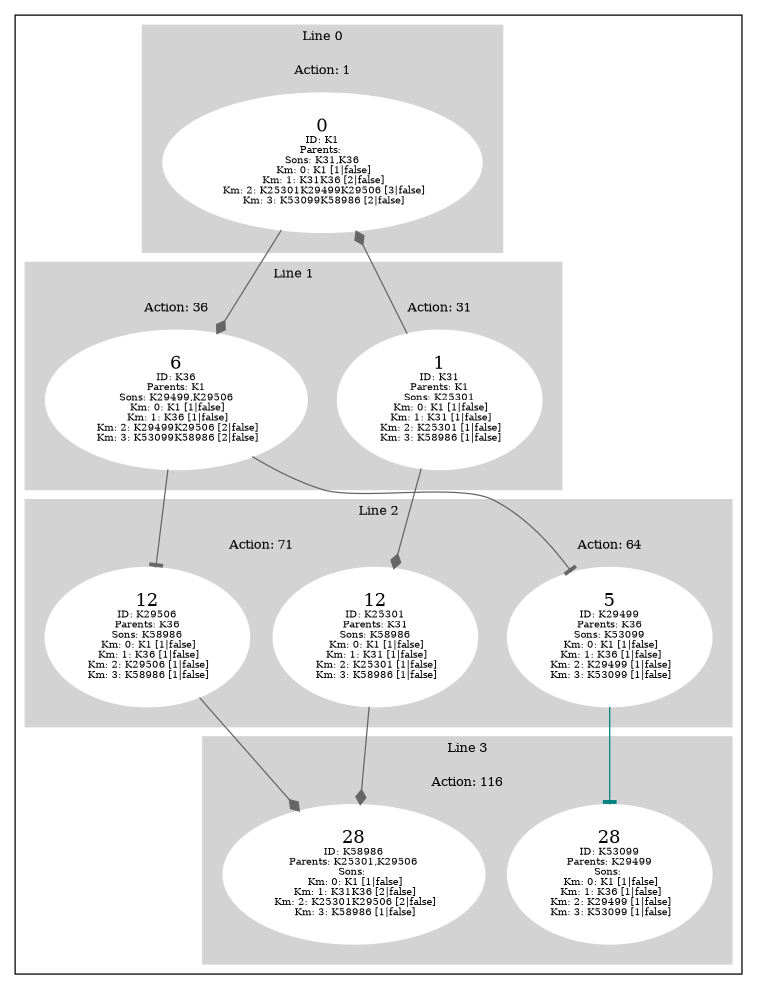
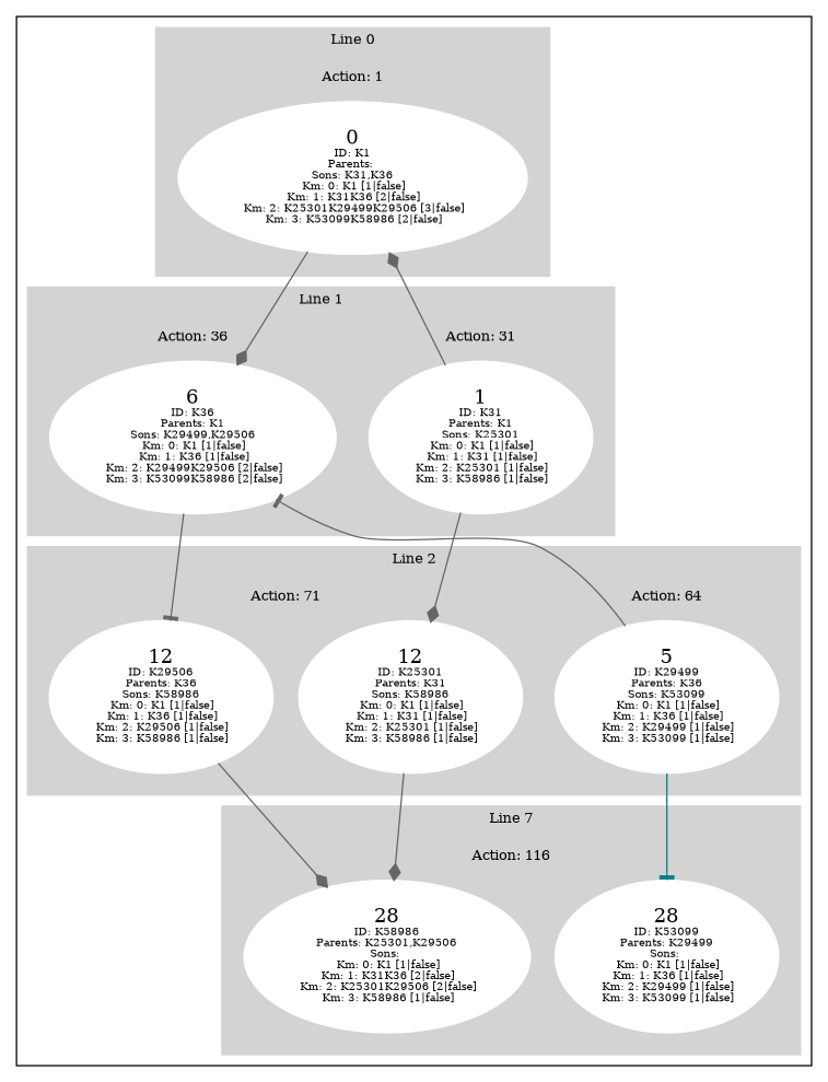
  digraph {
    node [color=white style=filled]
    edge [arrowhead=diamond color=gray40]
    n1 [label=<0<BR /><FONT POINT-SIZE="8">ID: K1</FONT><BR /><FONT POINT-SIZE="8">Parents: </FONT><BR /><FONT POINT-SIZE="8">Sons: K31,K36</FONT><BR /><FONT POINT-SIZE="8"> Km: 0: K1 [1|false]</FONT><BR /><FONT POINT-SIZE="8"> Km: 1: K31K36 [2|false]</FONT><BR /><FONT POINT-SIZE="8"> Km: 2: K25301K29499K29506 [3|false]</FONT><BR /><FONT POINT-SIZE="8"> Km: 3: K53099K58986 [2|false]</FONT>>]
    n2 [label=<5<BR /><FONT POINT-SIZE="8">ID: K29499</FONT><BR /><FONT POINT-SIZE="8">Parents: K36</FONT><BR /><FONT POINT-SIZE="8">Sons: K53099</FONT><BR /><FONT POINT-SIZE="8"> Km: 0: K1 [1|false]</FONT><BR /><FONT POINT-SIZE="8"> Km: 1: K36 [1|false]</FONT><BR /><FONT POINT-SIZE="8"> Km: 2: K29499 [1|false]</FONT><BR /><FONT POINT-SIZE="8"> Km: 3: K53099 [1|false]</FONT>>]
    n3 [label=<12<BR /><FONT POINT-SIZE="8">ID: K25301</FONT><BR /><FONT POINT-SIZE="8">Parents: K31</FONT><BR /><FONT POINT-SIZE="8">Sons: K58986</FONT><BR /><FONT POINT-SIZE="8"> Km: 0: K1 [1|false]</FONT><BR /><FONT POINT-SIZE="8"> Km: 1: K31 [1|false]</FONT><BR /><FONT POINT-SIZE="8"> Km: 2: K25301 [1|false]</FONT><BR /><FONT POINT-SIZE="8"> Km: 3: K58986 [1|false]</FONT>>]
    n4 [label=<12<BR /><FONT POINT-SIZE="8">ID: K29506</FONT><BR /><FONT POINT-SIZE="8">Parents: K36</FONT><BR /><FONT POINT-SIZE="8">Sons: K58986</FONT><BR /><FONT POINT-SIZE="8"> Km: 0: K1 [1|false]</FONT><BR /><FONT POINT-SIZE="8"> Km: 1: K36 [1|false]</FONT><BR /><FONT POINT-SIZE="8"> Km: 2: K29506 [1|false]</FONT><BR /><FONT POINT-SIZE="8"> Km: 3: K58986 [1|false]</FONT>>]
    n5 [label=<28<BR /><FONT POINT-SIZE="8">ID: K53099</FONT><BR /><FONT POINT-SIZE="8">Parents: K29499</FONT><BR /><FONT POINT-SIZE="8">Sons: </FONT><BR /><FONT POINT-SIZE="8"> Km: 0: K1 [1|false]</FONT><BR /><FONT POINT-SIZE="8"> Km: 1: K36 [1|false]</FONT><BR /><FONT POINT-SIZE="8"> Km: 2: K29499 [1|false]</FONT><BR /><FONT POINT-SIZE="8"> Km: 3: K53099 [1|false]</FONT>>]
    n6 [label=<28<BR /><FONT POINT-SIZE="8">ID: K58986</FONT><BR /><FONT POINT-SIZE="8">Parents: K25301,K29506</FONT><BR /><FONT POINT-SIZE="8">Sons: </FONT><BR /><FONT POINT-SIZE="8"> Km: 0: K1 [1|false]</FONT><BR /><FONT POINT-SIZE="8"> Km: 1: K31K36 [2|false]</FONT><BR /><FONT POINT-SIZE="8"> Km: 2: K25301K29506 [2|false]</FONT><BR /><FONT POINT-SIZE="8"> Km: 3: K58986 [1|false]</FONT>>]
    n7 [label=<1<BR /><FONT POINT-SIZE="8">ID: K31</FONT><BR /><FONT POINT-SIZE="8">Parents: K1</FONT><BR /><FONT POINT-SIZE="8">Sons: K25301</FONT><BR /><FONT POINT-SIZE="8"> Km: 0: K1 [1|false]</FONT><BR /><FONT POINT-SIZE="8"> Km: 1: K31 [1|false]</FONT><BR /><FONT POINT-SIZE="8"> Km: 2: K25301 [1|false]</FONT><BR /><FONT POINT-SIZE="8"> Km: 3: K58986 [1|false]</FONT>>]
    n8 [label=<6<BR /><FONT POINT-SIZE="8">ID: K36</FONT><BR /><FONT POINT-SIZE="8">Parents: K1</FONT><BR /><FONT POINT-SIZE="8">Sons: K29499,K29506</FONT><BR /><FONT POINT-SIZE="8"> Km: 0: K1 [1|false]</FONT><BR /><FONT POINT-SIZE="8"> Km: 1: K36 [1|false]</FONT><BR /><FONT POINT-SIZE="8"> Km: 2: K29499K29506 [2|false]</FONT><BR /><FONT POINT-SIZE="8"> Km: 3: K53099K58986 [2|false]</FONT>>]
    subgraph cluster_1 {
      subgraph cluster_2 {
        color=lightgrey
        fontsize=10
        label="Line 0"
        style=filled
        subgraph cluster_3 {
          color=lightgrey
          fontsize=10
          label="Action: 1"
          style=filled
          n1
        }
      }
      subgraph cluster_4 {
        color=lightgrey
        fontsize=10
        label="Line 2"
        style=filled
        subgraph cluster_5 {
          color=lightgrey
          fontsize=10
          label="Action: 64"
          style=filled
          n2
        }
        subgraph cluster_6 {
          color=lightgrey
          fontsize=10
          label="Action: 71"
          style=filled
          n3
          n4
        }
      }
      subgraph cluster_7 {
        color=lightgrey
        fontsize=10
-       label="Line 3"
+       label="Line 7"
        style=filled
        subgraph cluster_8 {
          color=lightgrey
          fontsize=10
          label="Action: 116"
          style=filled
          n5
          n6
        }
      }
      subgraph cluster_9 {
        color=lightgrey
        fontsize=10
        label="Line 1"
        style=filled
        subgraph cluster_10 {
          color=lightgrey
          fontsize=10
          label="Action: 31"
          style=filled
          n7
        }
        subgraph cluster_11 {
          color=lightgrey
          fontsize=10
          label="Action: 36"
          style=filled
          n8
        }
      }
    }
    n1 -> n8
    n2 -> n5 [arrowhead=tee color=teal]
    n3 -> n6
    n4 -> n6
    n7 -> n1
    n7 -> n3
-   n8 -> n2 [arrowhead=tee]
+   n2 -> n8 [arrowhead=tee]
    n8 -> n4 [arrowhead=tee]
  }
